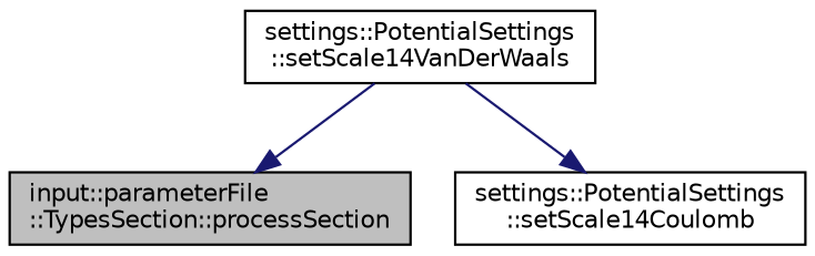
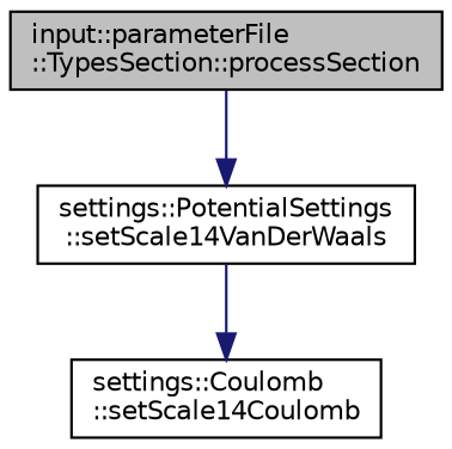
  digraph {
    rankdir=TB
    node [color=black fillcolor=white fontname=Helvetica fontsize=10 shape=record style=filled]
    edge [color=midnightblue fontname=Helvetica fontsize=10 labelfontname=Helvetica labelfontsize=10 style=solid]
    n1 [fillcolor=grey75 fontcolor=black height=0.2 label="input::parameterFile\l::TypesSection::processSection" width=0.4]
    n2 [height=0.2 label="settings::PotentialSettings\l::setScale14VanDerWaals" width=0.4]
-   n3 [height=0.2 label="settings::PotentialSettings\l::setScale14Coulomb" width=0.4]
-   n2 -> n1
+   n3 [height=0.2 label="settings::Coulomb\l::setScale14Coulomb" width=0.4]
+   n1 -> n2
    n2 -> n3
  }
